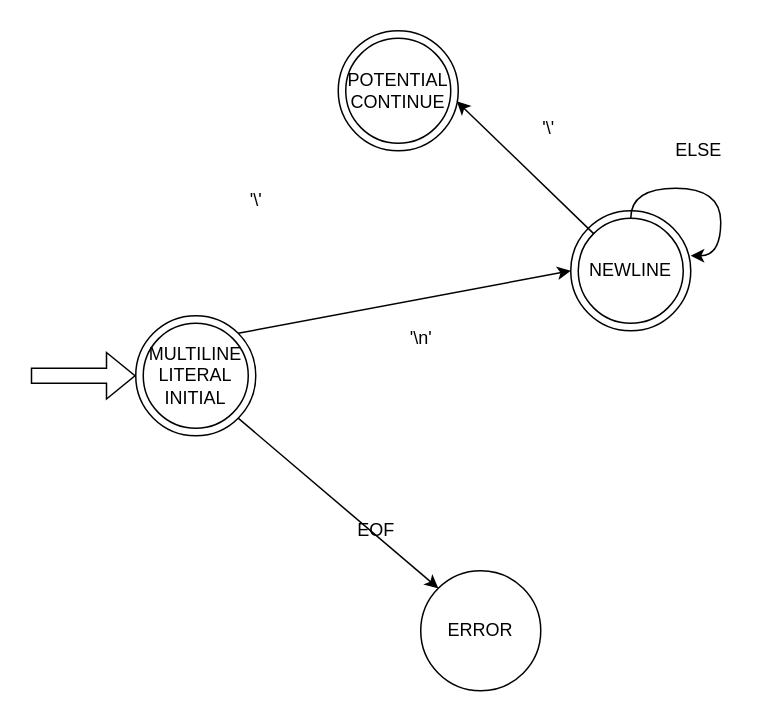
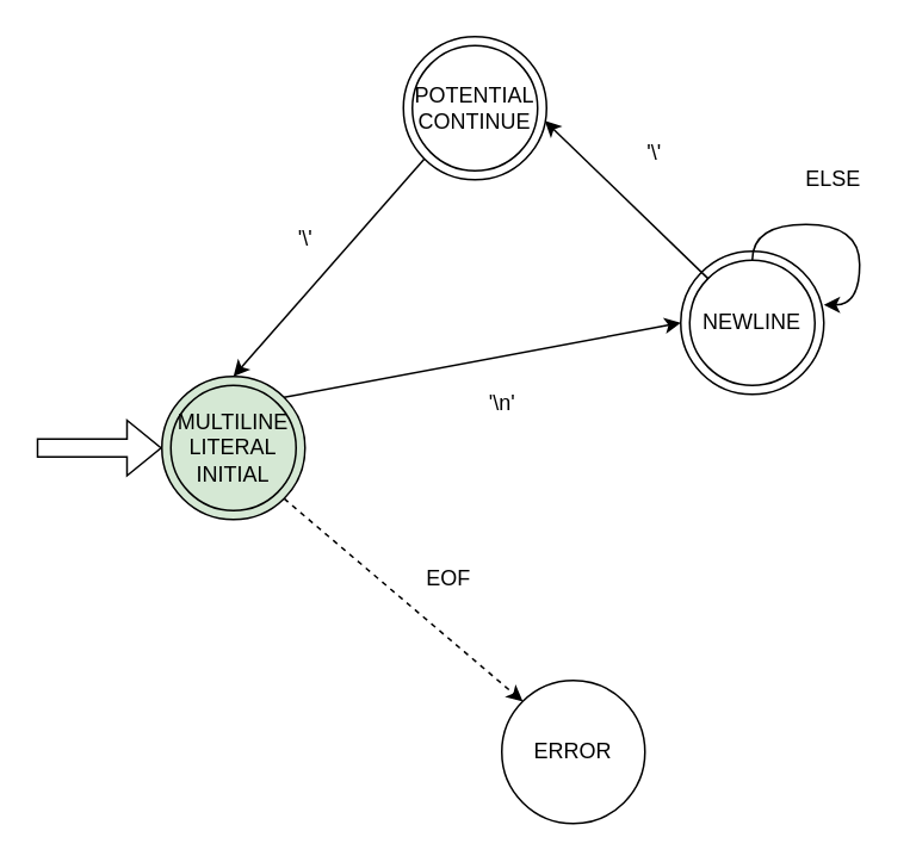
  <mxCell id="0" />
  <mxCell id="1" parent="0" />
  <mxCell id="2" value="" style="group" vertex="1" connectable="0" parent="1"><mxGeometry x="90" y="210" width="80" height="80" as="geometry" /></mxCell>
- <mxCell id="3" value="MULTILINE&lt;div&gt;LITERAL&lt;/div&gt;&lt;div&gt;INITIAL&lt;/div&gt;" style="ellipse;whiteSpace=wrap;html=1;aspect=fixed;" vertex="1" parent="2"><mxGeometry width="80" height="80" as="geometry" /></mxCell>
+ <mxCell id="3" value="MULTILINE&lt;div&gt;LITERAL&lt;/div&gt;&lt;div&gt;INITIAL&lt;/div&gt;" style="ellipse;whiteSpace=wrap;html=1;aspect=fixed;fillColor=#d5e8d4;" vertex="1" parent="2"><mxGeometry width="80" height="80" as="geometry" /></mxCell>
  <mxCell id="4" value="" style="ellipse;whiteSpace=wrap;html=1;aspect=fixed;fillColor=none;" vertex="1" parent="2"><mxGeometry x="5" y="5" width="70" height="70" as="geometry" /></mxCell>
  <mxCell id="5" value="" style="shape=flexArrow;endArrow=classic;html=1;rounded=0;" edge="1" parent="1"><mxGeometry width="50" height="50" relative="1" as="geometry"><mxPoint x="20" y="250" as="sourcePoint" /><mxPoint x="90" y="250" as="targetPoint" /></mxGeometry></mxCell>
  <mxCell id="6" value="ERROR" style="ellipse;whiteSpace=wrap;html=1;aspect=fixed;" vertex="1" parent="1"><mxGeometry x="280" y="380" width="80" height="80" as="geometry" /></mxCell>
- <mxCell id="7" style="edgeStyle=none;rounded=0;orthogonalLoop=1;jettySize=auto;html=1;exitX=1;exitY=1;exitDx=0;exitDy=0;entryX=0;entryY=0;entryDx=0;entryDy=0;" edge="1" parent="1" source="3" target="6"><mxGeometry relative="1" as="geometry" /></mxCell>
- <mxCell id="8" value="EOF" style="text;html=1;align=center;verticalAlign=middle;resizable=0;points=[];autosize=1;strokeColor=none;fillColor=none;" vertex="1" parent="1"><mxGeometry x="225" y="338" width="50" height="30" as="geometry" /></mxCell>
+ <mxCell id="7" style="edgeStyle=none;rounded=0;orthogonalLoop=1;jettySize=auto;html=1;exitX=1;exitY=1;exitDx=0;exitDy=0;entryX=0;entryY=0;entryDx=0;entryDy=0;dashed=1;" edge="1" parent="1" source="3" target="6"><mxGeometry relative="1" as="geometry" /></mxCell>
+ <mxCell id="8" value="EOF" style="text;html=1;align=center;verticalAlign=middle;resizable=0;points=[];autosize=1;strokeColor=none;fillColor=none;" vertex="1" parent="1"><mxGeometry x="225" y="308" width="50" height="30" as="geometry" /></mxCell>
  <mxCell id="9" value="" style="group" vertex="1" connectable="0" parent="1"><mxGeometry x="380" y="140" width="80" height="80" as="geometry" /></mxCell>
  <mxCell id="10" value="NEWLINE" style="ellipse;whiteSpace=wrap;html=1;aspect=fixed;fillColor=default;" vertex="1" parent="9"><mxGeometry width="80" height="80" as="geometry" /></mxCell>
  <mxCell id="11" value="" style="ellipse;whiteSpace=wrap;html=1;aspect=fixed;fillColor=none;container=1;" vertex="1" parent="9"><mxGeometry x="5" y="5" width="70" height="70" as="geometry" /></mxCell>
  <mxCell id="12" style="edgeStyle=orthogonalEdgeStyle;curved=1;rounded=0;orthogonalLoop=1;jettySize=auto;html=1;exitX=0.5;exitY=0;exitDx=0;exitDy=0;entryX=1;entryY=0.375;entryDx=0;entryDy=0;entryPerimeter=0;" edge="1" parent="9" source="11" target="10"><mxGeometry relative="1" as="geometry" /></mxCell>
  <mxCell id="13" style="edgeStyle=none;rounded=0;orthogonalLoop=1;jettySize=auto;html=1;exitX=1;exitY=0;exitDx=0;exitDy=0;entryX=0;entryY=0.5;entryDx=0;entryDy=0;" edge="1" parent="1" source="3" target="10"><mxGeometry relative="1" as="geometry" /></mxCell>
  <mxCell id="14" value="'\n'" style="text;html=1;align=center;verticalAlign=middle;resizable=0;points=[];autosize=1;strokeColor=none;fillColor=none;" vertex="1" parent="1"><mxGeometry x="260" y="210" width="40" height="30" as="geometry" /></mxCell>
  <mxCell id="15" value="ELSE" style="text;html=1;align=center;verticalAlign=middle;resizable=0;points=[];autosize=1;strokeColor=none;fillColor=none;" vertex="1" parent="1"><mxGeometry x="440" y="85" width="50" height="30" as="geometry" /></mxCell>
  <mxCell id="16" value="'\'" style="text;html=1;align=center;verticalAlign=middle;resizable=0;points=[];autosize=1;strokeColor=none;fillColor=none;" vertex="1" parent="1"><mxGeometry x="350" y="70" width="30" height="30" as="geometry" /></mxCell>
  <mxCell id="17" value="" style="group" vertex="1" connectable="0" parent="1"><mxGeometry x="225" y="20" width="80" height="80" as="geometry" /></mxCell>
  <mxCell id="18" value="POTENTIAL&lt;div&gt;CONTINUE&lt;/div&gt;" style="ellipse;whiteSpace=wrap;html=1;aspect=fixed;" vertex="1" parent="17"><mxGeometry width="80" height="80" as="geometry" /></mxCell>
  <mxCell id="19" value="" style="ellipse;whiteSpace=wrap;html=1;aspect=fixed;fillColor=none;" vertex="1" parent="17"><mxGeometry x="5" y="5" width="70" height="70" as="geometry" /></mxCell>
  <mxCell id="20" style="edgeStyle=none;rounded=0;orthogonalLoop=1;jettySize=auto;html=1;exitX=0;exitY=0;exitDx=0;exitDy=0;entryX=0.988;entryY=0.588;entryDx=0;entryDy=0;entryPerimeter=0;" edge="1" parent="1" source="11" target="18"><mxGeometry relative="1" as="geometry" /></mxCell>
+ <mxCell id="21" style="edgeStyle=none;rounded=0;orthogonalLoop=1;jettySize=auto;html=1;exitX=0;exitY=1;exitDx=0;exitDy=0;entryX=0.5;entryY=0;entryDx=0;entryDy=0;" edge="1" parent="1" source="18" target="3"><mxGeometry relative="1" as="geometry" /></mxCell>
  <mxCell id="22" value="'\'" style="text;html=1;align=center;verticalAlign=middle;resizable=0;points=[];autosize=1;strokeColor=none;fillColor=none;" vertex="1" parent="1"><mxGeometry x="155" y="118" width="30" height="30" as="geometry" /></mxCell>
